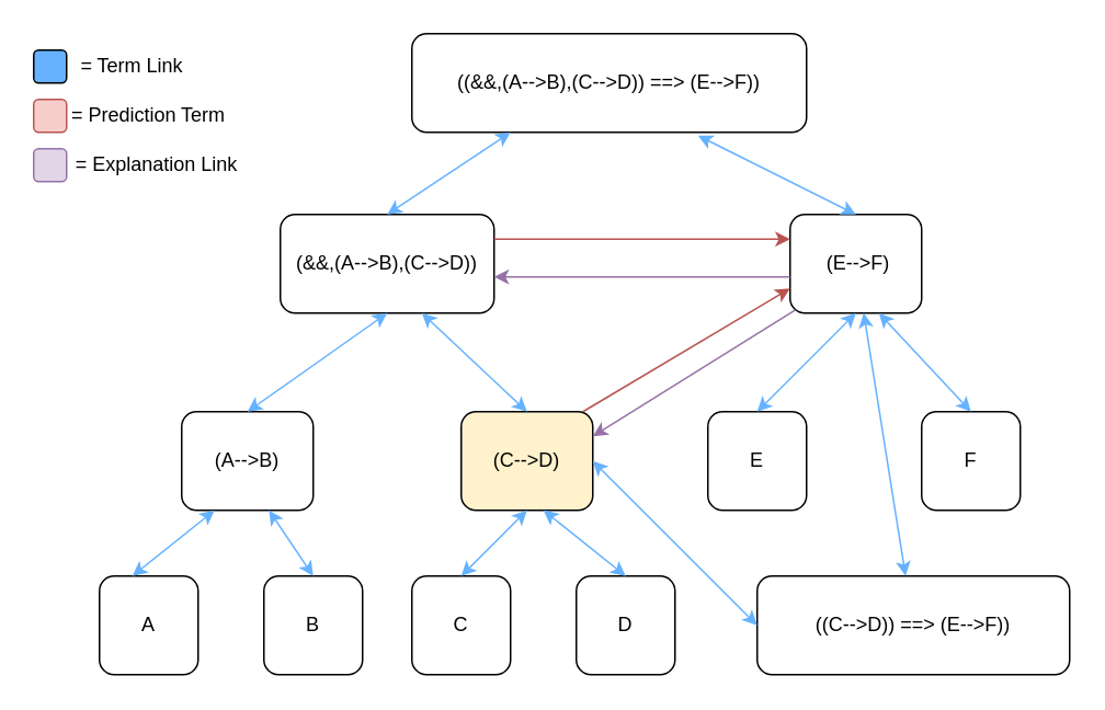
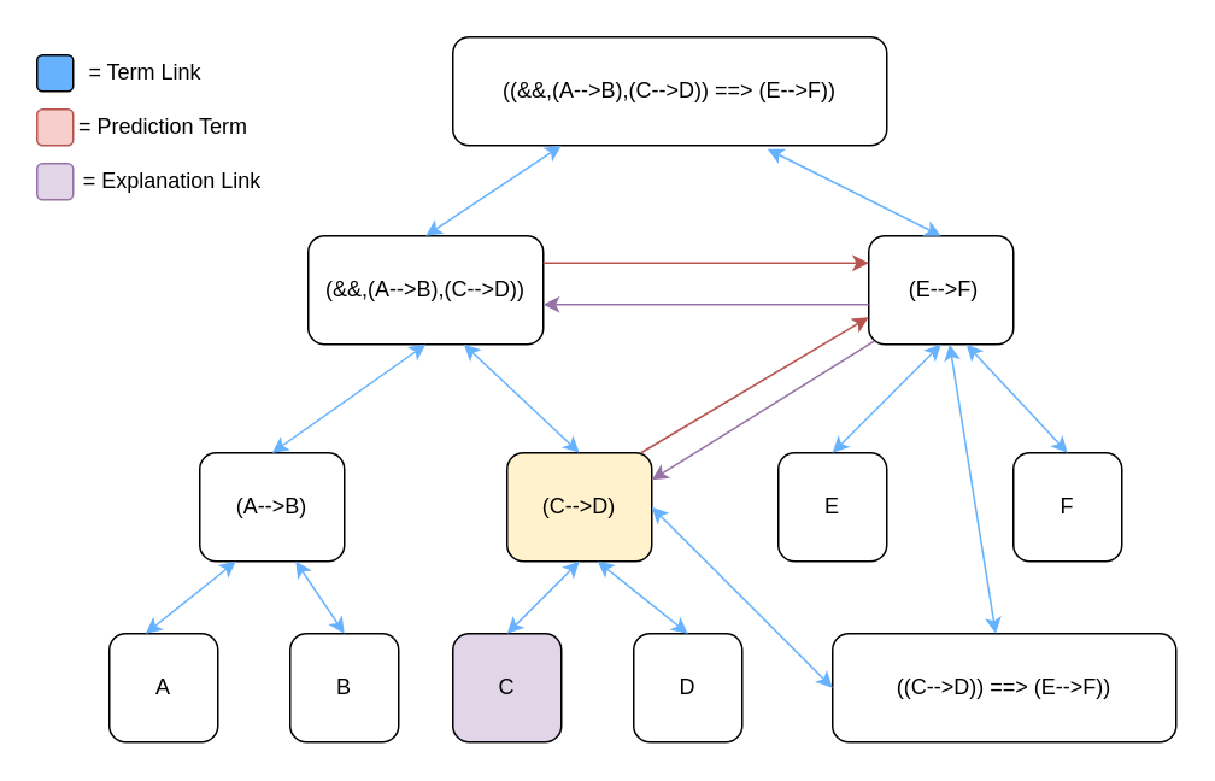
  <mxCell id="0" />
  <mxCell id="1" parent="0" />
  <mxCell id="2" value="((&amp;amp;&amp;amp;,(A--&amp;gt;B),(C--&amp;gt;D)) ==&amp;gt; (E--&amp;gt;F))" style="rounded=1;whiteSpace=wrap;html=1;" parent="1" vertex="1"><mxGeometry x="250" y="20" width="240" height="60" as="geometry" /></mxCell>
  <mxCell id="3" value="(&amp;amp;&amp;amp;,(A--&amp;gt;B),(C--&amp;gt;D))" style="rounded=1;whiteSpace=wrap;html=1;" parent="1" vertex="1"><mxGeometry x="170" y="130" width="130" height="60" as="geometry" /></mxCell>
  <mxCell id="4" value="&amp;nbsp;(E--&amp;gt;F)" style="rounded=1;whiteSpace=wrap;html=1;" parent="1" vertex="1"><mxGeometry x="480" y="130" width="80" height="60" as="geometry" /></mxCell>
  <mxCell id="5" value="E" style="rounded=1;whiteSpace=wrap;html=1;" parent="1" vertex="1"><mxGeometry x="430" y="250" width="60" height="60" as="geometry" /></mxCell>
  <mxCell id="6" value="F" style="rounded=1;whiteSpace=wrap;html=1;" parent="1" vertex="1"><mxGeometry x="560" y="250" width="60" height="60" as="geometry" /></mxCell>
  <mxCell id="7" value="A" style="rounded=1;whiteSpace=wrap;html=1;" parent="1" vertex="1"><mxGeometry x="60" y="350" width="60" height="60" as="geometry" /></mxCell>
  <mxCell id="8" value="(A--&amp;gt;B)" style="rounded=1;whiteSpace=wrap;html=1;" parent="1" vertex="1"><mxGeometry x="110" y="250" width="80" height="60" as="geometry" /></mxCell>
  <mxCell id="9" value="(C--&amp;gt;D)" style="rounded=1;whiteSpace=wrap;html=1;fillColor=#fff2cc;" parent="1" vertex="1"><mxGeometry x="280" y="250" width="80" height="60" as="geometry" /></mxCell>
  <mxCell id="10" value="B" style="rounded=1;whiteSpace=wrap;html=1;" parent="1" vertex="1"><mxGeometry x="160" y="350" width="60" height="60" as="geometry" /></mxCell>
- <mxCell id="11" value="C" style="rounded=1;whiteSpace=wrap;html=1;" parent="1" vertex="1"><mxGeometry x="250" y="350" width="60" height="60" as="geometry" /></mxCell>
+ <mxCell id="11" value="C" style="rounded=1;whiteSpace=wrap;html=1;fillColor=#e1d5e7;" parent="1" vertex="1"><mxGeometry x="250" y="350" width="60" height="60" as="geometry" /></mxCell>
  <mxCell id="12" value="D" style="rounded=1;whiteSpace=wrap;html=1;" parent="1" vertex="1"><mxGeometry x="350" y="350" width="60" height="60" as="geometry" /></mxCell>
  <mxCell id="13" value="" style="endArrow=classic;startArrow=classic;html=1;entryX=0.25;entryY=1;entryDx=0;entryDy=0;strokeColor=#66B2FF;" parent="1" target="8" edge="1"><mxGeometry width="50" height="50" relative="1" as="geometry"><mxPoint x="80" y="350" as="sourcePoint" /><mxPoint x="130" y="300" as="targetPoint" /></mxGeometry></mxCell>
  <mxCell id="14" value="" style="endArrow=classic;startArrow=classic;html=1;exitX=0.5;exitY=0;exitDx=0;exitDy=0;entryX=0.663;entryY=1;entryDx=0;entryDy=0;entryPerimeter=0;strokeColor=#66B2FF;" parent="1" source="10" target="8" edge="1"><mxGeometry width="50" height="50" relative="1" as="geometry"><mxPoint x="370" y="390" as="sourcePoint" /><mxPoint x="420" y="340" as="targetPoint" /></mxGeometry></mxCell>
  <mxCell id="15" value="" style="endArrow=classic;startArrow=classic;html=1;exitX=0.5;exitY=0;exitDx=0;exitDy=0;entryX=0.5;entryY=1;entryDx=0;entryDy=0;strokeColor=#66B2FF;" parent="1" source="11" target="9" edge="1"><mxGeometry width="50" height="50" relative="1" as="geometry"><mxPoint x="370" y="390" as="sourcePoint" /><mxPoint x="420" y="340" as="targetPoint" /></mxGeometry></mxCell>
  <mxCell id="16" value="" style="endArrow=classic;startArrow=classic;html=1;entryX=0.625;entryY=1;entryDx=0;entryDy=0;entryPerimeter=0;strokeColor=#66B2FF;" parent="1" target="9" edge="1"><mxGeometry width="50" height="50" relative="1" as="geometry"><mxPoint x="380" y="350" as="sourcePoint" /><mxPoint x="420" y="340" as="targetPoint" /></mxGeometry></mxCell>
  <mxCell id="17" value="" style="endArrow=classic;startArrow=classic;html=1;exitX=0.5;exitY=0;exitDx=0;exitDy=0;entryX=0.5;entryY=1;entryDx=0;entryDy=0;strokeColor=#66B2FF;" parent="1" source="8" target="3" edge="1"><mxGeometry width="50" height="50" relative="1" as="geometry"><mxPoint x="370" y="390" as="sourcePoint" /><mxPoint x="420" y="340" as="targetPoint" /></mxGeometry></mxCell>
  <mxCell id="18" value="" style="endArrow=classic;startArrow=classic;html=1;exitX=0.5;exitY=0;exitDx=0;exitDy=0;entryX=0.662;entryY=1;entryDx=0;entryDy=0;entryPerimeter=0;strokeColor=#66B2FF;" parent="1" source="9" target="3" edge="1"><mxGeometry width="50" height="50" relative="1" as="geometry"><mxPoint x="370" y="390" as="sourcePoint" /><mxPoint x="420" y="340" as="targetPoint" /></mxGeometry></mxCell>
  <mxCell id="19" value="" style="endArrow=classic;startArrow=classic;html=1;exitX=0.5;exitY=0;exitDx=0;exitDy=0;entryX=0.5;entryY=1;entryDx=0;entryDy=0;strokeColor=#66B2FF;" parent="1" source="5" target="4" edge="1"><mxGeometry width="50" height="50" relative="1" as="geometry"><mxPoint x="370" y="390" as="sourcePoint" /><mxPoint x="420" y="340" as="targetPoint" /></mxGeometry></mxCell>
  <mxCell id="20" value="" style="endArrow=classic;startArrow=classic;html=1;exitX=0.5;exitY=0;exitDx=0;exitDy=0;strokeColor=#66B2FF;" parent="1" source="6" edge="1"><mxGeometry width="50" height="50" relative="1" as="geometry"><mxPoint x="370" y="390" as="sourcePoint" /><mxPoint x="534" y="190" as="targetPoint" /></mxGeometry></mxCell>
  <mxCell id="21" value="" style="endArrow=classic;startArrow=classic;html=1;exitX=0.5;exitY=0;exitDx=0;exitDy=0;entryX=0.25;entryY=1;entryDx=0;entryDy=0;strokeColor=#66B2FF;" parent="1" source="3" target="2" edge="1"><mxGeometry width="50" height="50" relative="1" as="geometry"><mxPoint x="370" y="390" as="sourcePoint" /><mxPoint x="420" y="340" as="targetPoint" /></mxGeometry></mxCell>
  <mxCell id="22" value="" style="endArrow=classic;startArrow=classic;html=1;exitX=0.5;exitY=0;exitDx=0;exitDy=0;entryX=0.725;entryY=1.033;entryDx=0;entryDy=0;entryPerimeter=0;strokeColor=#66B2FF;" parent="1" source="4" target="2" edge="1"><mxGeometry width="50" height="50" relative="1" as="geometry"><mxPoint x="370" y="390" as="sourcePoint" /><mxPoint x="420" y="340" as="targetPoint" /></mxGeometry></mxCell>
  <mxCell id="23" value="= Term Link" style="text;html=1;strokeColor=none;fillColor=none;align=center;verticalAlign=middle;whiteSpace=wrap;rounded=0;" parent="1" vertex="1"><mxGeometry x="30" y="30" width="100" height="20" as="geometry" /></mxCell>
  <mxCell id="24" value="" style="rounded=1;whiteSpace=wrap;html=1;fillColor=#66B2FF;" parent="1" vertex="1"><mxGeometry x="20" y="30" width="20" height="20" as="geometry" /></mxCell>
  <mxCell id="25" value="= Prediction Term" style="text;html=1;strokeColor=none;fillColor=none;align=center;verticalAlign=middle;whiteSpace=wrap;rounded=0;" parent="1" vertex="1"><mxGeometry x="40" y="60" width="100" height="20" as="geometry" /></mxCell>
  <mxCell id="26" value="" style="rounded=1;whiteSpace=wrap;html=1;fillColor=#f8cecc;strokeColor=#b85450;" parent="1" vertex="1"><mxGeometry x="20" y="60" width="20" height="20" as="geometry" /></mxCell>
  <mxCell id="27" value="= Explanation Link" style="text;html=1;strokeColor=none;fillColor=none;align=center;verticalAlign=middle;whiteSpace=wrap;rounded=0;" parent="1" vertex="1"><mxGeometry x="30" y="90" width="130" height="20" as="geometry" /></mxCell>
  <mxCell id="28" value="" style="rounded=1;whiteSpace=wrap;html=1;fillColor=#e1d5e7;strokeColor=#9673a6;" parent="1" vertex="1"><mxGeometry x="20" y="90" width="20" height="20" as="geometry" /></mxCell>
  <mxCell id="29" value="" style="endArrow=classic;html=1;strokeColor=#b85450;exitX=1;exitY=0.25;exitDx=0;exitDy=0;entryX=0;entryY=0.25;entryDx=0;entryDy=0;fillColor=#f8cecc;" parent="1" source="3" target="4" edge="1"><mxGeometry width="50" height="50" relative="1" as="geometry"><mxPoint x="370" y="390" as="sourcePoint" /><mxPoint x="420" y="340" as="targetPoint" /></mxGeometry></mxCell>
  <mxCell id="30" value="" style="endArrow=classic;html=1;strokeColor=#9673a6;fillColor=#e1d5e7;" parent="1" edge="1"><mxGeometry width="50" height="50" relative="1" as="geometry"><mxPoint x="480" y="168" as="sourcePoint" /><mxPoint x="300" y="168" as="targetPoint" /></mxGeometry></mxCell>
  <mxCell id="31" value="((C--&amp;gt;D)) ==&amp;gt; (E--&amp;gt;F))" style="rounded=1;whiteSpace=wrap;html=1;" vertex="1" parent="1"><mxGeometry x="460" y="350" width="190" height="60" as="geometry" /></mxCell>
  <mxCell id="32" value="" style="endArrow=classic;startArrow=classic;html=1;strokeColor=#66B2FF;" edge="1" parent="1" source="4" target="31"><mxGeometry width="50" height="50" relative="1" as="geometry"><mxPoint x="531" y="130" as="sourcePoint" /><mxPoint x="434" y="91.98" as="targetPoint" /></mxGeometry></mxCell>
  <mxCell id="33" value="" style="endArrow=classic;startArrow=classic;html=1;strokeColor=#66B2FF;entryX=0;entryY=0.5;entryDx=0;entryDy=0;" edge="1" parent="1" target="31"><mxGeometry width="50" height="50" relative="1" as="geometry"><mxPoint x="360" y="280" as="sourcePoint" /><mxPoint x="560.227" y="360" as="targetPoint" /></mxGeometry></mxCell>
  <mxCell id="34" value="" style="endArrow=classic;html=1;strokeColor=#b85450;exitX=0.925;exitY=0;exitDx=0;exitDy=0;entryX=0;entryY=0.75;entryDx=0;entryDy=0;fillColor=#f8cecc;exitPerimeter=0;" edge="1" parent="1" source="9" target="4"><mxGeometry width="50" height="50" relative="1" as="geometry"><mxPoint x="310" y="155" as="sourcePoint" /><mxPoint x="490" y="155" as="targetPoint" /></mxGeometry></mxCell>
  <mxCell id="35" value="" style="endArrow=classic;html=1;strokeColor=#9673a6;fillColor=#e1d5e7;entryX=1;entryY=0.25;entryDx=0;entryDy=0;exitX=0.037;exitY=0.972;exitDx=0;exitDy=0;exitPerimeter=0;" edge="1" parent="1" source="4" target="9"><mxGeometry width="50" height="50" relative="1" as="geometry"><mxPoint x="480" y="190" as="sourcePoint" /><mxPoint x="310" y="178" as="targetPoint" /></mxGeometry></mxCell>
